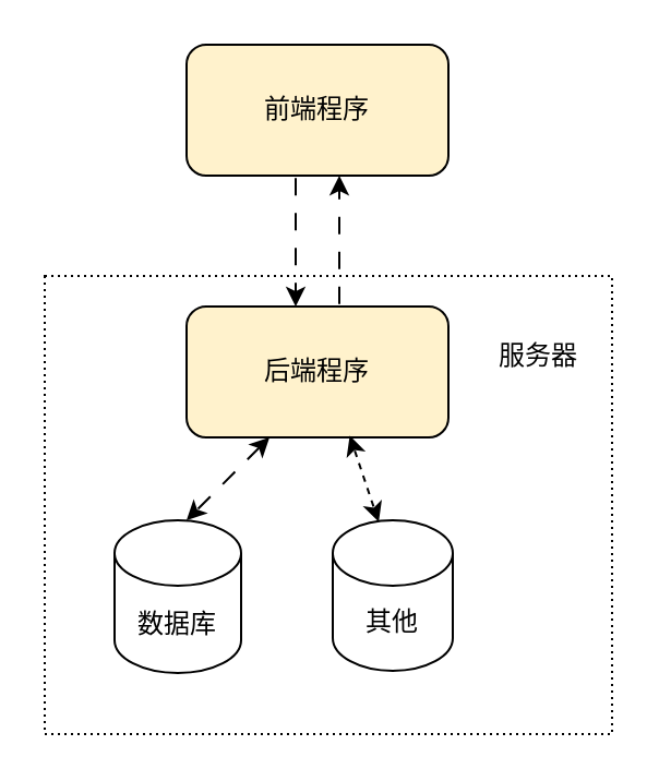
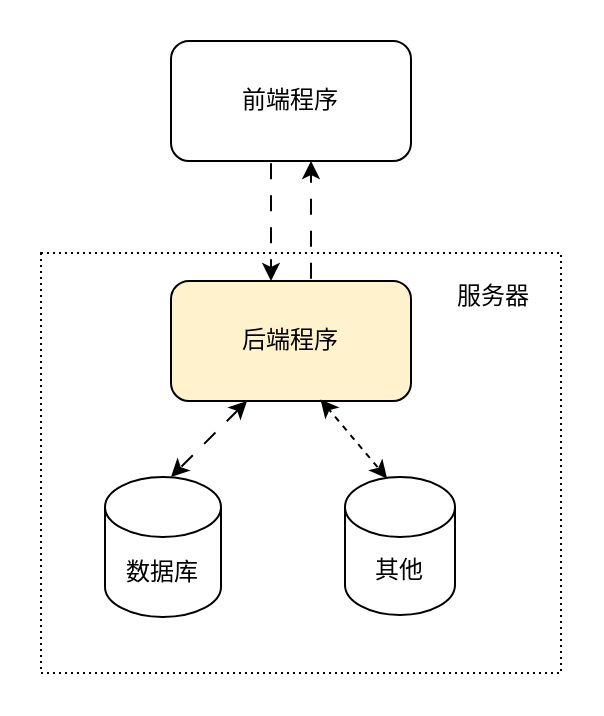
  <mxCell id="0" />
  <mxCell id="1" parent="0" />
  <mxCell id="2" value="" style="rounded=0;whiteSpace=wrap;html=1;dashed=1;dashPattern=1 2;" parent="1" vertex="1"><mxGeometry x="20" y="126" width="260" height="210" as="geometry" /></mxCell>
  <mxCell id="3" value="" style="edgeStyle=orthogonalEdgeStyle;rounded=0;orthogonalLoop=1;jettySize=auto;html=1;flowAnimation=1;" parent="1" edge="1"><mxGeometry relative="1" as="geometry"><mxPoint x="135" y="80" as="sourcePoint" /><mxPoint x="135" y="140" as="targetPoint" /></mxGeometry></mxCell>
- <mxCell id="4" value="前端程序" style="rounded=1;whiteSpace=wrap;html=1;fillColor=#fff2cc;" parent="1" vertex="1"><mxGeometry x="85" y="20" width="120" height="60" as="geometry" /></mxCell>
+ <mxCell id="4" value="前端程序" style="rounded=1;whiteSpace=wrap;html=1;" parent="1" vertex="1"><mxGeometry x="85" y="20" width="120" height="60" as="geometry" /></mxCell>
  <mxCell id="5" value="" style="edgeStyle=orthogonalEdgeStyle;rounded=0;orthogonalLoop=1;jettySize=auto;html=1;flowAnimation=1;" parent="1" edge="1"><mxGeometry relative="1" as="geometry"><mxPoint x="155" y="140" as="sourcePoint" /><mxPoint x="155" y="80" as="targetPoint" /></mxGeometry></mxCell>
  <mxCell id="6" value="后端程序" style="rounded=1;whiteSpace=wrap;html=1;fillColor=#fff2cc;" parent="1" vertex="1"><mxGeometry x="85" y="140" width="120" height="60" as="geometry" /></mxCell>
  <mxCell id="7" value="数据库" style="shape=cylinder3;whiteSpace=wrap;html=1;boundedLbl=1;backgroundOutline=1;size=15;" parent="1" vertex="1"><mxGeometry x="52" y="238" width="58" height="70" as="geometry" /></mxCell>
- <mxCell id="8" value="其他" style="shape=cylinder3;whiteSpace=wrap;html=1;boundedLbl=1;backgroundOutline=1;size=15;" parent="1" vertex="1"><mxGeometry x="152" y="238" width="55" height="69" as="geometry" /></mxCell>
+ <mxCell id="8" value="其他" style="shape=cylinder3;whiteSpace=wrap;html=1;boundedLbl=1;backgroundOutline=1;size=15;" parent="1" vertex="1"><mxGeometry x="172" y="238" width="55" height="69" as="geometry" /></mxCell>
  <mxCell id="9" value="" style="endArrow=classic;startArrow=classic;html=1;rounded=0;flowAnimation=1;" parent="1" edge="1"><mxGeometry width="50" height="50" relative="1" as="geometry"><mxPoint x="85" y="238" as="sourcePoint" /><mxPoint x="123" y="200" as="targetPoint" /></mxGeometry></mxCell>
  <mxCell id="10" value="" style="endArrow=classic;startArrow=classic;html=1;rounded=0;flowAnimation=1;exitX=0.383;exitY=0.011;exitDx=0;exitDy=0;exitPerimeter=0;entryX=0.623;entryY=0.987;entryDx=0;entryDy=0;entryPerimeter=0;dashed=1;" parent="1" source="8" target="6" edge="1"><mxGeometry width="50" height="50" relative="1" as="geometry"><mxPoint x="95" y="248" as="sourcePoint" /><mxPoint x="133" y="210" as="targetPoint" /></mxGeometry></mxCell>
- <mxCell id="11" value="服务器" style="text;html=1;align=center;verticalAlign=middle;resizable=0;points=[];autosize=1;strokeColor=none;fillColor=none;" parent="1" vertex="1"><mxGeometry x="219" y="150" width="54" height="26" as="geometry" /></mxCell>
+ <mxCell id="11" value="服务器" style="text;html=1;align=center;verticalAlign=middle;resizable=0;points=[];autosize=1;strokeColor=none;fillColor=none;" parent="1" vertex="1"><mxGeometry x="219" y="135" width="54" height="26" as="geometry" /></mxCell>
